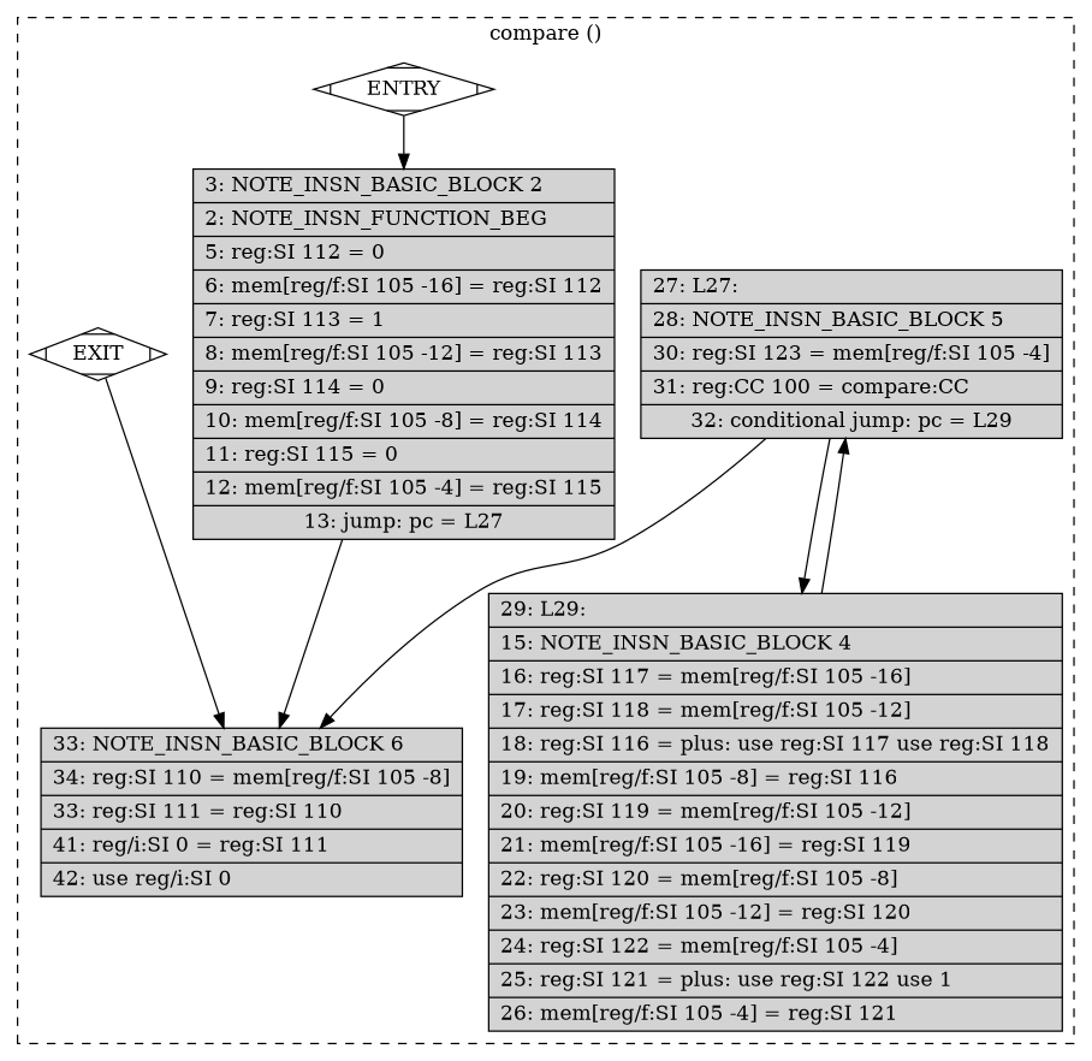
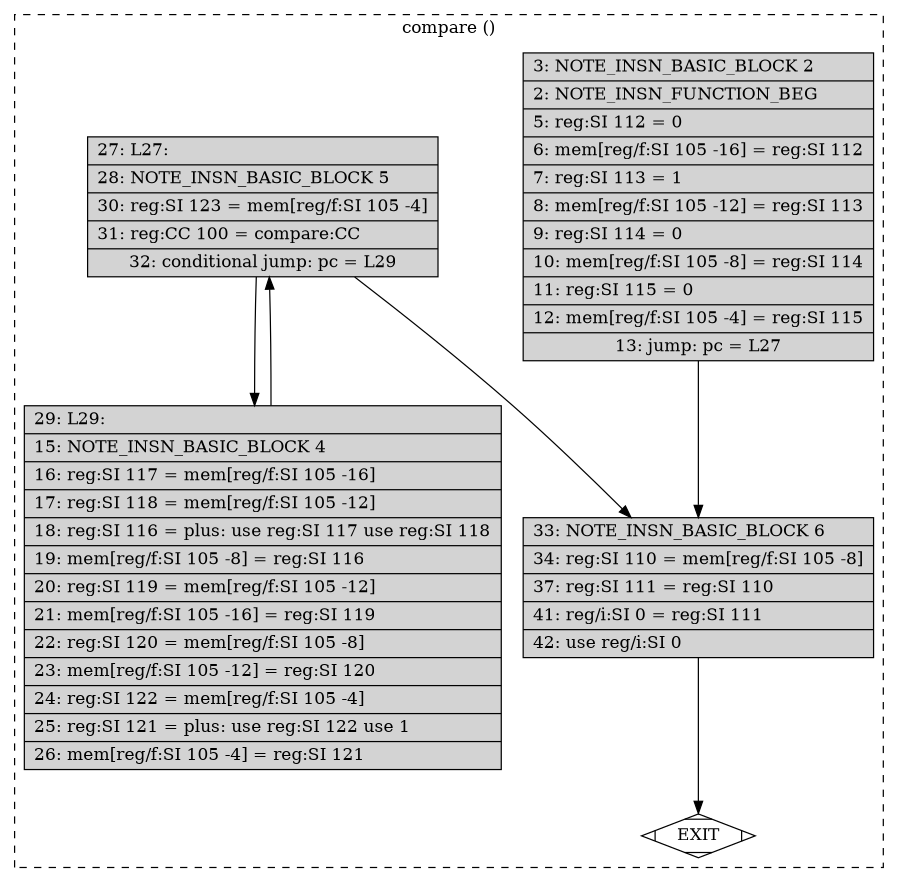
  digraph {
    node [fillcolor=lightgrey shape=record style=filled]
    edge [constraint=true]
-   n1 [fillcolor=white label=ENTRY shape=Mdiamond]
    n2 [label="{3: NOTE_INSN_BASIC_BLOCK\ 2\l|2: NOTE_INSN_FUNCTION_BEG\l|5: reg:SI 112 = 0\l|6: mem[reg/f:SI 105 -16] = reg:SI 112\l|7: reg:SI 113 = 1\l|8: mem[reg/f:SI 105 -12] = reg:SI 113\l|9: reg:SI 114 = 0\l|10: mem[reg/f:SI 105 -8] = reg:SI 114\l|11: reg:SI 115 = 0\l|12: mem[reg/f:SI 105 -4] = reg:SI 115\l|13: jump: pc = L27}"]
    n3 [label="{27: L27:\l|28: NOTE_INSN_BASIC_BLOCK\ 5\l|30: reg:SI 123 = mem[reg/f:SI 105 -4]\l|31: reg:CC 100 = compare:CC\l|32: conditional jump: pc = L29}"]
    n4 [label="{29: L29:\l|15: NOTE_INSN_BASIC_BLOCK\ 4\l|16: reg:SI 117 = mem[reg/f:SI 105 -16]\l|17: reg:SI 118 = mem[reg/f:SI 105 -12]\l|18: reg:SI 116 = plus: use reg:SI 117 use reg:SI 118\l|19: mem[reg/f:SI 105 -8] = reg:SI 116\l|20: reg:SI 119 = mem[reg/f:SI 105 -12]\l|21: mem[reg/f:SI 105 -16] = reg:SI 119\l|22: reg:SI 120 = mem[reg/f:SI 105 -8]\l|23: mem[reg/f:SI 105 -12] = reg:SI 120\l|24: reg:SI 122 = mem[reg/f:SI 105 -4]\l|25: reg:SI 121 = plus: use reg:SI 122 use 1\l|26: mem[reg/f:SI 105 -4] = reg:SI 121\l}"]
-   n5 [label="{33: NOTE_INSN_BASIC_BLOCK\ 6\l|34: reg:SI 110 = mem[reg/f:SI 105 -8]\l|33: reg:SI 111 = reg:SI 110\l|41: reg/i:SI 0 = reg:SI 111\l|42: use reg/i:SI 0\l}"]
+   n5 [label="{33: NOTE_INSN_BASIC_BLOCK\ 6\l|34: reg:SI 110 = mem[reg/f:SI 105 -8]\l|37: reg:SI 111 = reg:SI 110\l|41: reg/i:SI 0 = reg:SI 111\l|42: use reg/i:SI 0\l}"]
    n6 [fillcolor=white label=EXIT shape=Mdiamond]
    subgraph cluster_1 {
      color=black
      label="compare ()"
      style=dashed
-     n1
      n2
      n3
      n4
      n5
      n6
    }
-   n1 -> n2
    n2 -> n5
    n3 -> n4
    n3 -> n5
    n4 -> n3
-   n6 -> n5
+   n5 -> n6
  }
